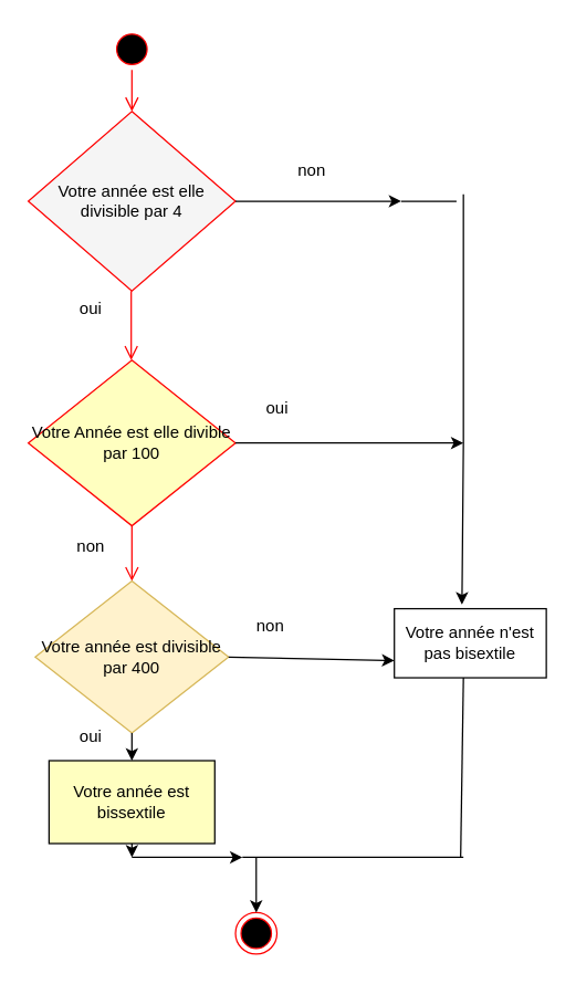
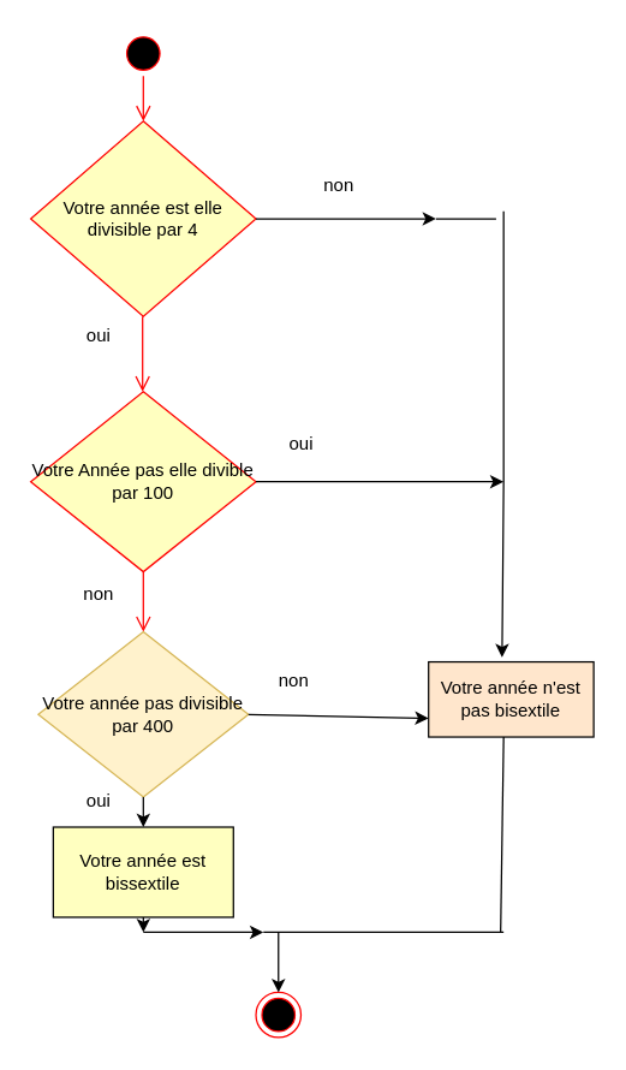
  <mxCell id="0" />
  <mxCell id="1" parent="0" />
  <mxCell id="2" value="" style="ellipse;html=1;shape=startState;fillColor=#000000;strokeColor=#ff0000;" vertex="1" parent="1"><mxGeometry x="80" y="20" width="30" height="30" as="geometry" /></mxCell>
  <mxCell id="3" value="" style="edgeStyle=orthogonalEdgeStyle;html=1;verticalAlign=bottom;endArrow=open;endSize=8;strokeColor=#ff0000;rounded=0;entryX=0.5;entryY=0;entryDx=0;entryDy=0;" edge="1" source="2" parent="1" target="4"><mxGeometry relative="1" as="geometry"><mxPoint x="100" y="80" as="targetPoint" /></mxGeometry></mxCell>
- <mxCell id="4" value="Votre année est elle divisible par 4" style="rhombus;whiteSpace=wrap;html=1;fontColor=#000000;fillColor=#f5f5f5;strokeColor=#ff0000;" vertex="1" parent="1"><mxGeometry x="20" y="80" width="150" height="130" as="geometry" /></mxCell>
+ <mxCell id="4" value="Votre année est elle divisible par 4" style="rhombus;whiteSpace=wrap;html=1;fontColor=#000000;fillColor=#ffffc0;strokeColor=#ff0000;" vertex="1" parent="1"><mxGeometry x="20" y="80" width="150" height="130" as="geometry" /></mxCell>
  <mxCell id="5" value="" style="edgeStyle=orthogonalEdgeStyle;html=1;align=left;verticalAlign=top;endArrow=open;endSize=8;strokeColor=#ff0000;rounded=0;" edge="1" parent="1"><mxGeometry x="0.143" y="-30" relative="1" as="geometry"><mxPoint x="94.5" y="260" as="targetPoint" /><mxPoint x="94.5" y="250" as="sourcePoint" /><Array as="points"><mxPoint x="94.5" y="210" /><mxPoint x="94.5" y="210" /></Array><mxPoint as="offset" /></mxGeometry></mxCell>
- <mxCell id="6" value="Votre année n'est pas bisextile" style="html=1;whiteSpace=wrap;" vertex="1" parent="1"><mxGeometry x="285" y="440" width="110" height="50" as="geometry" /></mxCell>
- <mxCell id="7" value="Votre Année est elle divible par 100" style="rhombus;whiteSpace=wrap;html=1;fontColor=#000000;fillColor=#ffffc0;strokeColor=#ff0000;" vertex="1" parent="1"><mxGeometry x="20" y="260" width="150" height="120" as="geometry" /></mxCell>
+ <mxCell id="6" value="Votre année n'est pas bisextile" style="html=1;whiteSpace=wrap;fillColor=#ffe6cc;" vertex="1" parent="1"><mxGeometry x="285" y="440" width="110" height="50" as="geometry" /></mxCell>
+ <mxCell id="7" value="Votre Année pas elle divible par 100" style="rhombus;whiteSpace=wrap;html=1;fontColor=#000000;fillColor=#ffffc0;strokeColor=#ff0000;" vertex="1" parent="1"><mxGeometry x="20" y="260" width="150" height="120" as="geometry" /></mxCell>
  <mxCell id="8" value="" style="edgeStyle=orthogonalEdgeStyle;html=1;align=left;verticalAlign=top;endArrow=open;endSize=8;strokeColor=#ff0000;rounded=0;exitX=0.5;exitY=1;exitDx=0;exitDy=0;entryX=0.5;entryY=0;entryDx=0;entryDy=0;" edge="1" source="7" parent="1" target="15"><mxGeometry x="-1" y="120" relative="1" as="geometry"><mxPoint x="95" y="440" as="targetPoint" /><mxPoint x="100" y="410" as="sourcePoint" /><mxPoint x="-30" y="-80" as="offset" /></mxGeometry></mxCell>
  <mxCell id="9" value="" style="edgeStyle=orthogonalEdgeStyle;rounded=0;orthogonalLoop=1;jettySize=auto;html=1;" edge="1" parent="1" source="10" target="11"><mxGeometry relative="1" as="geometry" /></mxCell>
  <mxCell id="10" value="" style="line;strokeWidth=1;fillColor=none;align=left;verticalAlign=middle;spacingTop=-1;spacingLeft=3;spacingRight=3;rotatable=0;labelPosition=right;points=[];portConstraint=eastwest;strokeColor=inherit;" vertex="1" parent="1"><mxGeometry x="170" y="141" width="40" height="8" as="geometry" /></mxCell>
  <mxCell id="11" value="" style="line;strokeWidth=1;fillColor=none;align=left;verticalAlign=middle;spacingTop=-1;spacingLeft=3;spacingRight=3;rotatable=0;labelPosition=right;points=[];portConstraint=eastwest;strokeColor=inherit;" vertex="1" parent="1"><mxGeometry x="290" y="141" width="40" height="8" as="geometry" /></mxCell>
  <mxCell id="12" value="" style="endArrow=classic;html=1;rounded=0;entryX=0.445;entryY=-0.06;entryDx=0;entryDy=0;entryPerimeter=0;" edge="1" parent="1" target="6"><mxGeometry width="50" height="50" relative="1" as="geometry"><mxPoint x="335" y="140" as="sourcePoint" /><mxPoint x="365" y="420" as="targetPoint" /><Array as="points"><mxPoint x="335" y="320" /></Array></mxGeometry></mxCell>
  <mxCell id="13" value="" style="endArrow=none;html=1;rounded=0;" edge="1" parent="1"><mxGeometry width="50" height="50" relative="1" as="geometry"><mxPoint x="333" y="620" as="sourcePoint" /><mxPoint x="335" y="490" as="targetPoint" /></mxGeometry></mxCell>
  <mxCell id="14" value="" style="endArrow=none;html=1;rounded=0;" edge="1" parent="1"><mxGeometry width="50" height="50" relative="1" as="geometry"><mxPoint x="335" y="620" as="sourcePoint" /><mxPoint x="175" y="620" as="targetPoint" /></mxGeometry></mxCell>
- <mxCell id="15" value="Votre année est divisible par 400" style="rhombus;whiteSpace=wrap;html=1;fillColor=#fff2cc;strokeColor=#d6b656;" vertex="1" parent="1"><mxGeometry x="25" y="420" width="140" height="110" as="geometry" /></mxCell>
+ <mxCell id="15" value="Votre année pas divisible par 400" style="rhombus;whiteSpace=wrap;html=1;fillColor=#fff2cc;strokeColor=#d6b656;" vertex="1" parent="1"><mxGeometry x="25" y="420" width="140" height="110" as="geometry" /></mxCell>
  <mxCell id="16" value="" style="endArrow=classic;html=1;rounded=0;exitX=1;exitY=0.5;exitDx=0;exitDy=0;entryX=0;entryY=0.75;entryDx=0;entryDy=0;" edge="1" parent="1" source="15" target="6"><mxGeometry width="50" height="50" relative="1" as="geometry"><mxPoint x="255" y="350" as="sourcePoint" /><mxPoint x="305" y="300" as="targetPoint" /></mxGeometry></mxCell>
  <mxCell id="17" value="non" style="text;html=1;align=center;verticalAlign=middle;resizable=0;points=[];autosize=1;strokeColor=none;fillColor=none;" vertex="1" parent="1"><mxGeometry x="175" y="438" width="40" height="30" as="geometry" /></mxCell>
  <mxCell id="18" value="non" style="text;html=1;align=center;verticalAlign=middle;resizable=0;points=[];autosize=1;strokeColor=none;fillColor=none;glass=1;" vertex="1" parent="1"><mxGeometry x="45" y="380" width="40" height="30" as="geometry" /></mxCell>
  <mxCell id="19" value="oui" style="text;html=1;align=center;verticalAlign=middle;resizable=0;points=[];autosize=1;strokeColor=none;fillColor=none;" vertex="1" parent="1"><mxGeometry x="180" y="280" width="40" height="30" as="geometry" /></mxCell>
  <mxCell id="20" value="oui" style="text;html=1;align=center;verticalAlign=middle;resizable=0;points=[];autosize=1;strokeColor=none;fillColor=none;" vertex="1" parent="1"><mxGeometry x="45" y="208" width="40" height="30" as="geometry" /></mxCell>
  <mxCell id="21" value="non" style="text;html=1;align=center;verticalAlign=middle;resizable=0;points=[];autosize=1;strokeColor=none;fillColor=none;" vertex="1" parent="1"><mxGeometry x="205" y="108" width="40" height="30" as="geometry" /></mxCell>
  <mxCell id="22" value="" style="endArrow=classic;html=1;rounded=0;exitX=0.5;exitY=1;exitDx=0;exitDy=0;" edge="1" parent="1" source="15" target="24"><mxGeometry width="50" height="50" relative="1" as="geometry"><mxPoint x="255" y="350" as="sourcePoint" /><mxPoint x="95" y="550" as="targetPoint" /></mxGeometry></mxCell>
  <mxCell id="23" value="" style="endArrow=classic;html=1;rounded=0;" edge="1" parent="1"><mxGeometry width="50" height="50" relative="1" as="geometry"><mxPoint x="95" y="620" as="sourcePoint" /><mxPoint x="175" y="620" as="targetPoint" /></mxGeometry></mxCell>
  <mxCell id="24" value="Votre année est bissextile" style="rounded=0;whiteSpace=wrap;html=1;fillColor=#ffffc0;" vertex="1" parent="1"><mxGeometry x="35" y="550" width="120" height="60" as="geometry" /></mxCell>
  <mxCell id="25" value="" style="endArrow=classic;html=1;rounded=0;exitX=0.5;exitY=1;exitDx=0;exitDy=0;" edge="1" parent="1" source="24"><mxGeometry width="50" height="50" relative="1" as="geometry"><mxPoint x="255" y="350" as="sourcePoint" /><mxPoint x="95" y="620" as="targetPoint" /></mxGeometry></mxCell>
  <mxCell id="26" value="" style="ellipse;html=1;shape=endState;fillColor=#000000;strokeColor=#ff0000;" vertex="1" parent="1"><mxGeometry x="170" y="660" width="30" height="30" as="geometry" /></mxCell>
  <mxCell id="27" value="" style="endArrow=classic;html=1;rounded=0;entryX=0.5;entryY=0;entryDx=0;entryDy=0;" edge="1" parent="1" target="26"><mxGeometry width="50" height="50" relative="1" as="geometry"><mxPoint x="185" y="620" as="sourcePoint" /><mxPoint x="185" y="650" as="targetPoint" /></mxGeometry></mxCell>
  <mxCell id="28" value="oui" style="text;html=1;align=center;verticalAlign=middle;resizable=0;points=[];autosize=1;strokeColor=none;fillColor=none;" vertex="1" parent="1"><mxGeometry x="45" y="518" width="40" height="30" as="geometry" /></mxCell>
  <mxCell id="29" value="" style="endArrow=classic;html=1;rounded=0;exitX=1;exitY=0.5;exitDx=0;exitDy=0;" edge="1" parent="1" source="7"><mxGeometry width="50" height="50" relative="1" as="geometry"><mxPoint x="255" y="350" as="sourcePoint" /><mxPoint x="335" y="320" as="targetPoint" /></mxGeometry></mxCell>
